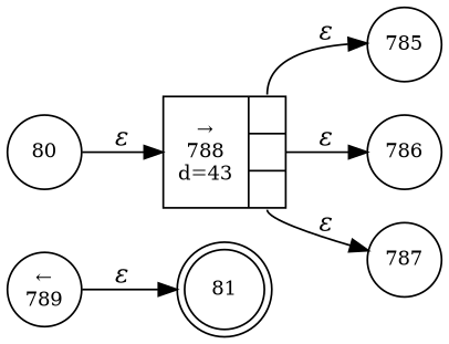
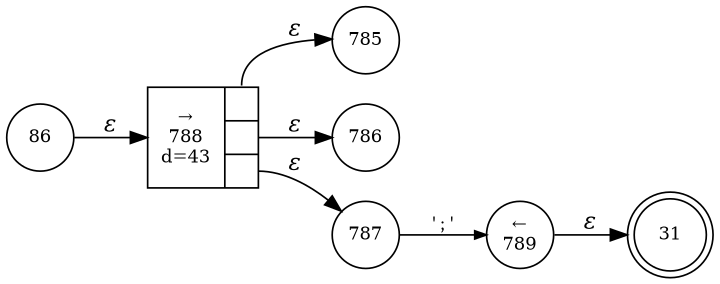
  digraph {
    rankdir=LR
    node [fixedsize=true fontsize=11 shape=circle peripheries=1]
    edge [fontname="Times-Italic"]
-   n1 [label=81 shape=doublecircle width=.6 peripheries=""]
-   n2 [label=80 width=.55]
+   n1 [label=31 shape=doublecircle width=.6 peripheries=""]
+   n2 [label=86 width=.55]
    n3 [fixedsize=false label="{&rarr;\n788\nd=43|{<p0>|<p1>|<p2>}}" shape=record]
    n4 [label=785 width=.55]
    n5 [label=786 width=.55]
    n6 [label=787 width=.55]
    n7 [label="&larr;\n789" width=.55]
    n2 -> n3 [label="&epsilon;"]
    n3 -> n4 [label="&epsilon;" tailport=p0]
    n3 -> n5 [label="&epsilon;" tailport=p1]
    n3 -> n6 [label="&epsilon;" tailport=p2]
+   n6 -> n7 [arrowhead=normal arrowsize=.7 fontname=Courier fontsize=11 label="';'"]
    n7 -> n1 [label="&epsilon;"]
  }
